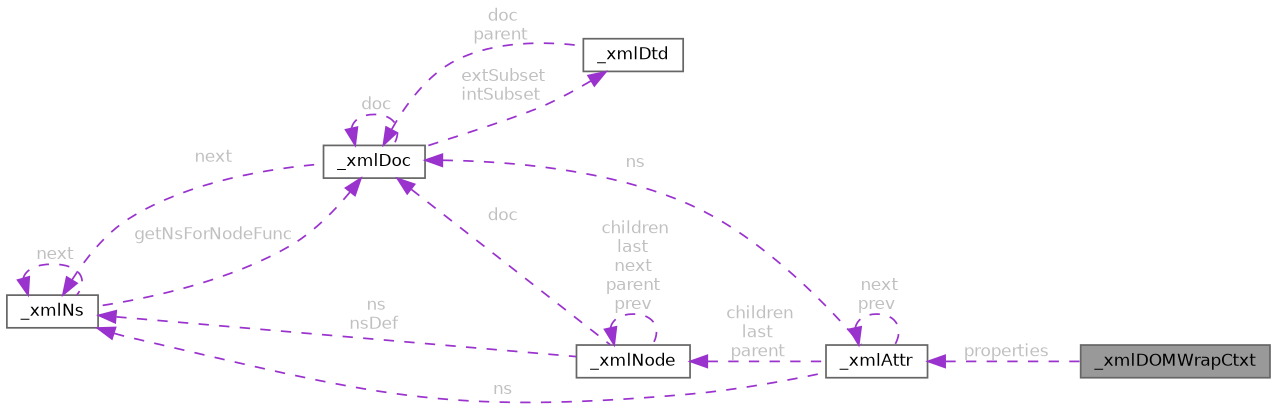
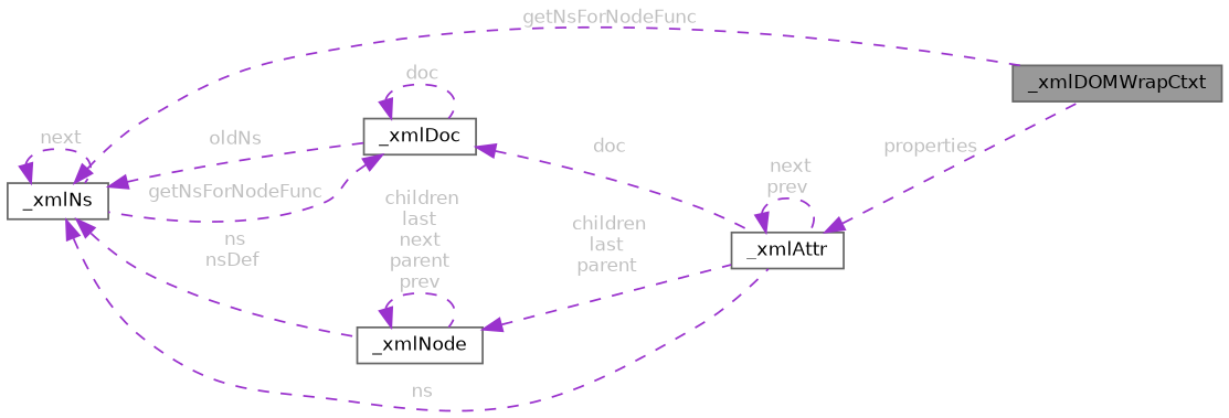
  digraph {
    rankdir=LR
    node [color=gray40 fillcolor=white fontname=Helvetica fontsize=10 shape=box style=filled]
    edge [color=darkorchid3 dir=back fontcolor=grey fontname=Helvetica fontsize=10 labelfontname=Helvetica labelfontsize=10 style=dashed]
    n1 [fillcolor=grey60 fontcolor=black height=0.2 label=_xmlDOMWrapCtxt width=0.4]
    n2 [height=0.2 label=_xmlNs width=0.4]
    n3 [height=0.2 label=_xmlDoc width=0.4]
    n4 [height=0.2 label=_xmlNode width=0.4]
    n5 [height=0.2 label=_xmlAttr width=0.4]
-   n6 [height=0.2 label=_xmlDtd width=0.4]
+   n2 -> n1 [label=" getNsForNodeFunc"]
    n2 -> n2 [label=" next"]
-   n2 -> n3 [label=" next"]
+   n2 -> n3 [label=" oldNs"]
    n2 -> n4 [label=" ns\nnsDef"]
    n2 -> n5 [label=" ns"]
    n3 -> n2 [label=" getNsForNodeFunc"]
    n3 -> n3 [label=" doc"]
-   n3 -> n4 [label=" doc"]
-   n3 -> n5 [label=" ns"]
-   n3 -> n6 [label=" doc\nparent"]
+   n3 -> n5 [label=" doc"]
    n4 -> n4 [label=" children\nlast\nnext\nparent\nprev"]
    n4 -> n5 [label=" children\nlast\nparent"]
    n5 -> n1 [label=" properties"]
    n5 -> n5 [label=" next\nprev"]
-   n6 -> n3 [label=" extSubset\nintSubset"]
  }
